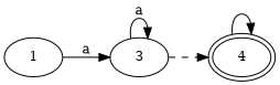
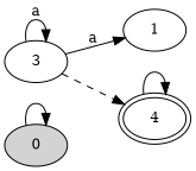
  digraph {
    rankdir=LR
    node [fillcolor=white fontsize=12 peripheries=1 shape=ellipse style=filled]
    edge [fontsize=12]
+   0 [fillcolor="#d3d3d3ff"]
    1
    3
    4 [peripheries=2]
-   1 -> 3 [label=a]
+   0 -> 0
+   3 -> 1 [label=a]
    3 -> 3 [label=a]
    3 -> 4 [style=dashed]
    4 -> 4
  }
